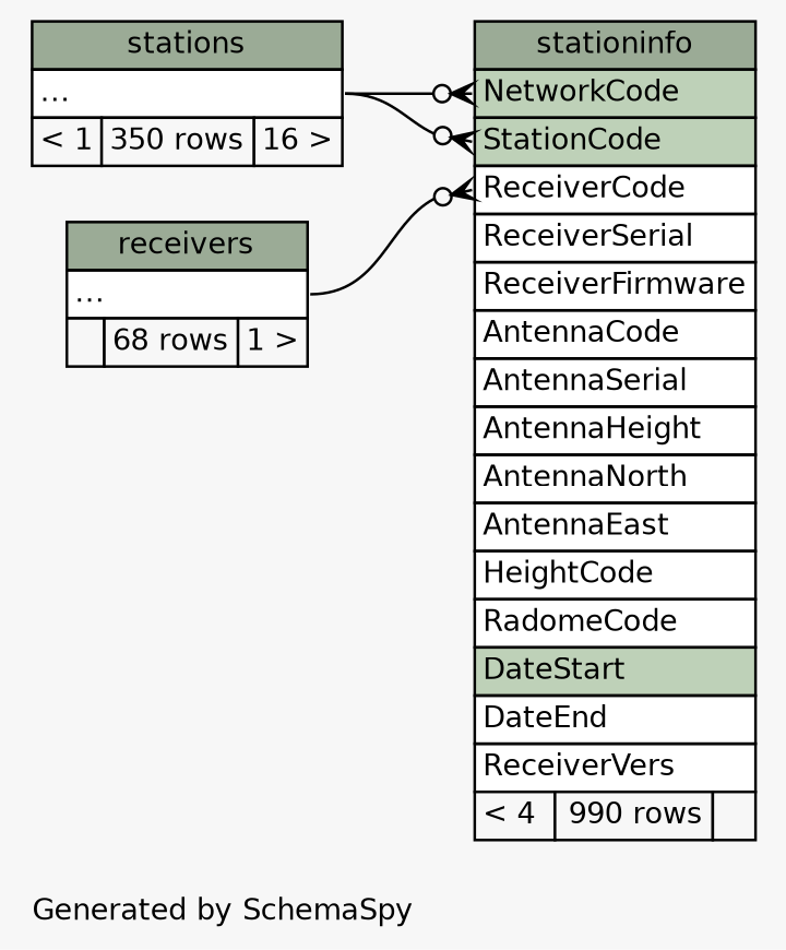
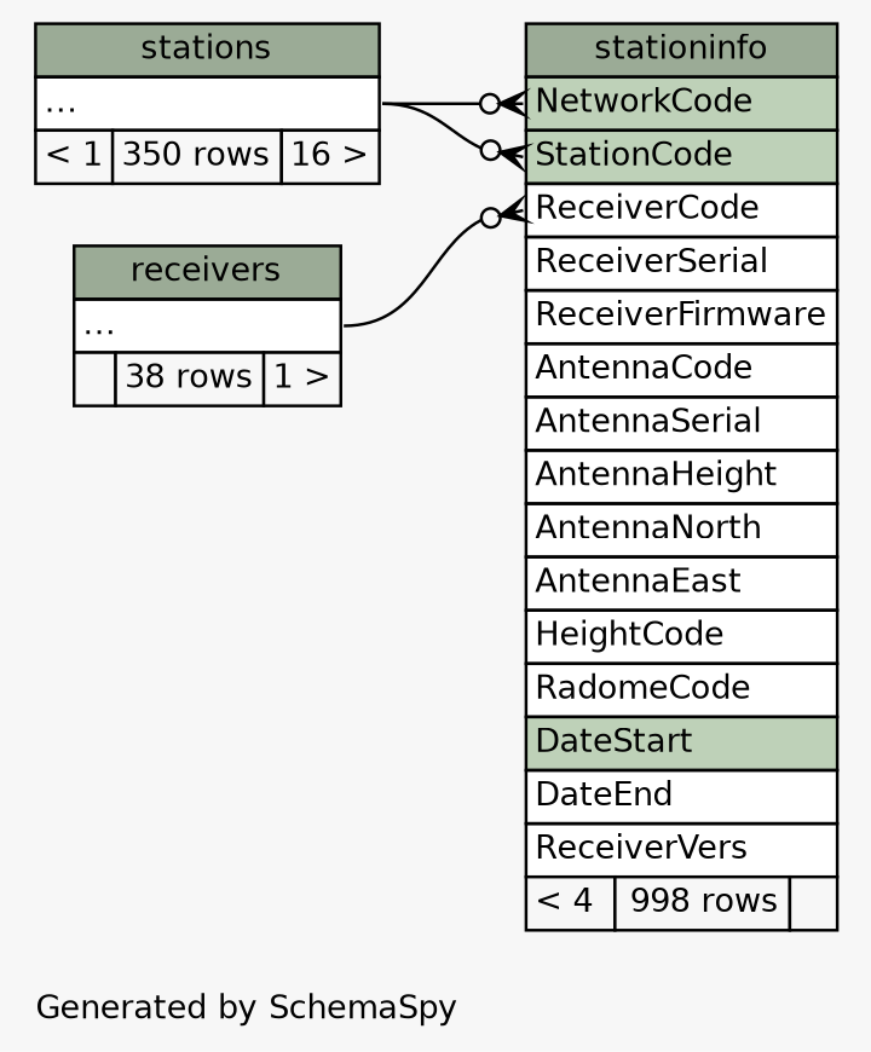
  digraph {
    bgcolor="#f7f7f7"
    fontname=Helvetica
    fontsize=11
    label="\nGenerated by SchemaSpy"
    labeljust=l
    nodesep=0.18
    rankdir=RL
    ranksep=0.46
    node [fontname=Helvetica fontsize=11 shape=plaintext]
    edge [arrowhead=none arrowsize=0.8 arrowtail=crowodot dir=back headport="elipses:e"]
-   n1 [label=<     <TABLE BORDER="0" CELLBORDER="1" CELLSPACING="0" BGCOLOR="#ffffff">       <TR><TD COLSPAN="3" BGCOLOR="#9bab96" ALIGN="CENTER">stationinfo</TD></TR>       <TR><TD PORT="NetworkCode" COLSPAN="3" BGCOLOR="#bed1b8" ALIGN="LEFT">NetworkCode</TD></TR>       <TR><TD PORT="StationCode" COLSPAN="3" BGCOLOR="#bed1b8" ALIGN="LEFT">StationCode</TD></TR>       <TR><TD PORT="ReceiverCode" COLSPAN="3" ALIGN="LEFT">ReceiverCode</TD></TR>       <TR><TD PORT="ReceiverSerial" COLSPAN="3" ALIGN="LEFT">ReceiverSerial</TD></TR>       <TR><TD PORT="ReceiverFirmware" COLSPAN="3" ALIGN="LEFT">ReceiverFirmware</TD></TR>       <TR><TD PORT="AntennaCode" COLSPAN="3" ALIGN="LEFT">AntennaCode</TD></TR>       <TR><TD PORT="AntennaSerial" COLSPAN="3" ALIGN="LEFT">AntennaSerial</TD></TR>       <TR><TD PORT="AntennaHeight" COLSPAN="3" ALIGN="LEFT">AntennaHeight</TD></TR>       <TR><TD PORT="AntennaNorth" COLSPAN="3" ALIGN="LEFT">AntennaNorth</TD></TR>       <TR><TD PORT="AntennaEast" COLSPAN="3" ALIGN="LEFT">AntennaEast</TD></TR>       <TR><TD PORT="HeightCode" COLSPAN="3" ALIGN="LEFT">HeightCode</TD></TR>       <TR><TD PORT="RadomeCode" COLSPAN="3" ALIGN="LEFT">RadomeCode</TD></TR>       <TR><TD PORT="DateStart" COLSPAN="3" BGCOLOR="#bed1b8" ALIGN="LEFT">DateStart</TD></TR>       <TR><TD PORT="DateEnd" COLSPAN="3" ALIGN="LEFT">DateEnd</TD></TR>       <TR><TD PORT="ReceiverVers" COLSPAN="3" ALIGN="LEFT">ReceiverVers</TD></TR>       <TR><TD ALIGN="LEFT" BGCOLOR="#f7f7f7">&lt; 4</TD><TD ALIGN="RIGHT" BGCOLOR="#f7f7f7">990 rows</TD><TD ALIGN="RIGHT" BGCOLOR="#f7f7f7">  </TD></TR>     </TABLE>>]
+   n1 [label=<     <TABLE BORDER="0" CELLBORDER="1" CELLSPACING="0" BGCOLOR="#ffffff">       <TR><TD COLSPAN="3" BGCOLOR="#9bab96" ALIGN="CENTER">stationinfo</TD></TR>       <TR><TD PORT="NetworkCode" COLSPAN="3" BGCOLOR="#bed1b8" ALIGN="LEFT">NetworkCode</TD></TR>       <TR><TD PORT="StationCode" COLSPAN="3" BGCOLOR="#bed1b8" ALIGN="LEFT">StationCode</TD></TR>       <TR><TD PORT="ReceiverCode" COLSPAN="3" ALIGN="LEFT">ReceiverCode</TD></TR>       <TR><TD PORT="ReceiverSerial" COLSPAN="3" ALIGN="LEFT">ReceiverSerial</TD></TR>       <TR><TD PORT="ReceiverFirmware" COLSPAN="3" ALIGN="LEFT">ReceiverFirmware</TD></TR>       <TR><TD PORT="AntennaCode" COLSPAN="3" ALIGN="LEFT">AntennaCode</TD></TR>       <TR><TD PORT="AntennaSerial" COLSPAN="3" ALIGN="LEFT">AntennaSerial</TD></TR>       <TR><TD PORT="AntennaHeight" COLSPAN="3" ALIGN="LEFT">AntennaHeight</TD></TR>       <TR><TD PORT="AntennaNorth" COLSPAN="3" ALIGN="LEFT">AntennaNorth</TD></TR>       <TR><TD PORT="AntennaEast" COLSPAN="3" ALIGN="LEFT">AntennaEast</TD></TR>       <TR><TD PORT="HeightCode" COLSPAN="3" ALIGN="LEFT">HeightCode</TD></TR>       <TR><TD PORT="RadomeCode" COLSPAN="3" ALIGN="LEFT">RadomeCode</TD></TR>       <TR><TD PORT="DateStart" COLSPAN="3" BGCOLOR="#bed1b8" ALIGN="LEFT">DateStart</TD></TR>       <TR><TD PORT="DateEnd" COLSPAN="3" ALIGN="LEFT">DateEnd</TD></TR>       <TR><TD PORT="ReceiverVers" COLSPAN="3" ALIGN="LEFT">ReceiverVers</TD></TR>       <TR><TD ALIGN="LEFT" BGCOLOR="#f7f7f7">&lt; 4</TD><TD ALIGN="RIGHT" BGCOLOR="#f7f7f7">998 rows</TD><TD ALIGN="RIGHT" BGCOLOR="#f7f7f7">  </TD></TR>     </TABLE>>]
    n2 [label=<     <TABLE BORDER="0" CELLBORDER="1" CELLSPACING="0" BGCOLOR="#ffffff">       <TR><TD COLSPAN="3" BGCOLOR="#9bab96" ALIGN="CENTER">stations</TD></TR>       <TR><TD PORT="elipses" COLSPAN="3" ALIGN="LEFT">...</TD></TR>       <TR><TD ALIGN="LEFT" BGCOLOR="#f7f7f7">&lt; 1</TD><TD ALIGN="RIGHT" BGCOLOR="#f7f7f7">350 rows</TD><TD ALIGN="RIGHT" BGCOLOR="#f7f7f7">16 &gt;</TD></TR>     </TABLE>>]
-   n3 [label=<     <TABLE BORDER="0" CELLBORDER="1" CELLSPACING="0" BGCOLOR="#ffffff">       <TR><TD COLSPAN="3" BGCOLOR="#9bab96" ALIGN="CENTER">receivers</TD></TR>       <TR><TD PORT="elipses" COLSPAN="3" ALIGN="LEFT">...</TD></TR>       <TR><TD ALIGN="LEFT" BGCOLOR="#f7f7f7">  </TD><TD ALIGN="RIGHT" BGCOLOR="#f7f7f7">68 rows</TD><TD ALIGN="RIGHT" BGCOLOR="#f7f7f7">1 &gt;</TD></TR>     </TABLE>>]
+   n3 [label=<     <TABLE BORDER="0" CELLBORDER="1" CELLSPACING="0" BGCOLOR="#ffffff">       <TR><TD COLSPAN="3" BGCOLOR="#9bab96" ALIGN="CENTER">receivers</TD></TR>       <TR><TD PORT="elipses" COLSPAN="3" ALIGN="LEFT">...</TD></TR>       <TR><TD ALIGN="LEFT" BGCOLOR="#f7f7f7">  </TD><TD ALIGN="RIGHT" BGCOLOR="#f7f7f7">38 rows</TD><TD ALIGN="RIGHT" BGCOLOR="#f7f7f7">1 &gt;</TD></TR>     </TABLE>>]
    n1 -> n2 [tailport="NetworkCode:w"]
    n1 -> n2 [tailport="StationCode:w"]
    n1 -> n3 [tailport="ReceiverCode:w"]
  }
